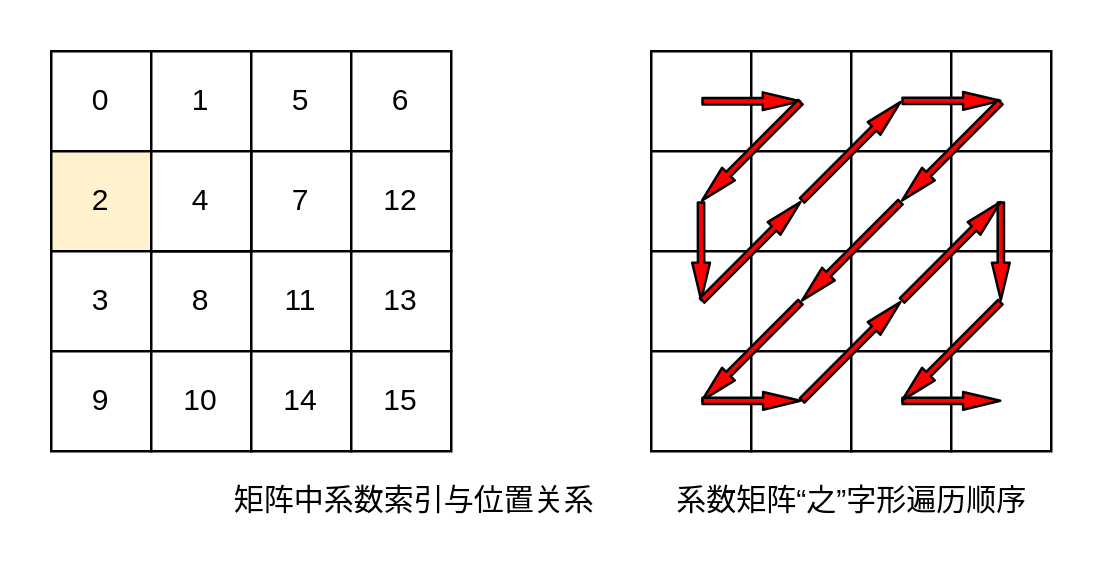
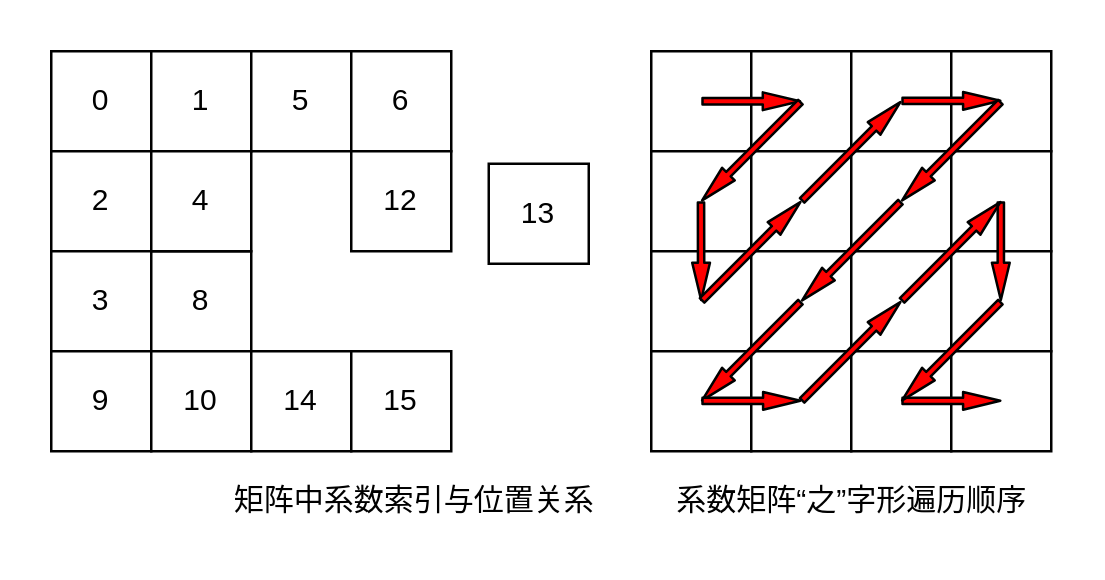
  <mxCell id="0" />
  <mxCell id="1" parent="0" />
  <mxCell id="2" value="0" style="rounded=0;whiteSpace=wrap;html=1;" vertex="1" parent="1"><mxGeometry x="20" y="20" width="40" height="40" as="geometry" /></mxCell>
  <mxCell id="3" value="1" style="rounded=0;whiteSpace=wrap;html=1;" vertex="1" parent="1"><mxGeometry x="60" y="20" width="40" height="40" as="geometry" /></mxCell>
  <mxCell id="4" value="5" style="rounded=0;whiteSpace=wrap;html=1;" vertex="1" parent="1"><mxGeometry x="100" y="20" width="40" height="40" as="geometry" /></mxCell>
  <mxCell id="5" value="6" style="rounded=0;whiteSpace=wrap;html=1;" vertex="1" parent="1"><mxGeometry x="140" y="20" width="40" height="40" as="geometry" /></mxCell>
- <mxCell id="6" value="2" style="rounded=0;whiteSpace=wrap;html=1;fillColor=#fff2cc;" vertex="1" parent="1"><mxGeometry x="20" y="60" width="40" height="40" as="geometry" /></mxCell>
- <mxCell id="7" value="7" style="rounded=0;whiteSpace=wrap;html=1;" vertex="1" parent="1"><mxGeometry x="100" y="60" width="40" height="40" as="geometry" /></mxCell>
+ <mxCell id="6" value="2" style="rounded=0;whiteSpace=wrap;html=1;" vertex="1" parent="1"><mxGeometry x="20" y="60" width="40" height="40" as="geometry" /></mxCell>
  <mxCell id="8" value="12" style="rounded=0;whiteSpace=wrap;html=1;" vertex="1" parent="1"><mxGeometry x="140" y="60" width="40" height="40" as="geometry" /></mxCell>
  <mxCell id="9" value="3" style="rounded=0;whiteSpace=wrap;html=1;" vertex="1" parent="1"><mxGeometry x="20" y="100" width="40" height="40" as="geometry" /></mxCell>
  <mxCell id="10" value="8" style="rounded=0;whiteSpace=wrap;html=1;" vertex="1" parent="1"><mxGeometry x="60" y="100" width="40" height="40" as="geometry" /></mxCell>
- <mxCell id="11" value="11" style="rounded=0;whiteSpace=wrap;html=1;" vertex="1" parent="1"><mxGeometry x="100" y="100" width="40" height="40" as="geometry" /></mxCell>
- <mxCell id="12" value="13" style="rounded=0;whiteSpace=wrap;html=1;" vertex="1" parent="1"><mxGeometry x="140" y="100" width="40" height="40" as="geometry" /></mxCell>
+ <mxCell id="12" value="13" style="rounded=0;whiteSpace=wrap;html=1;" vertex="1" parent="1"><mxGeometry x="195" y="65" width="40" height="40" as="geometry" /></mxCell>
  <mxCell id="13" value="9" style="rounded=0;whiteSpace=wrap;html=1;" vertex="1" parent="1"><mxGeometry x="20" y="140" width="40" height="40" as="geometry" /></mxCell>
  <mxCell id="14" value="10" style="rounded=0;whiteSpace=wrap;html=1;" vertex="1" parent="1"><mxGeometry x="60" y="140" width="40" height="40" as="geometry" /></mxCell>
  <mxCell id="15" value="14" style="rounded=0;whiteSpace=wrap;html=1;" vertex="1" parent="1"><mxGeometry x="100" y="140" width="40" height="40" as="geometry" /></mxCell>
  <mxCell id="16" value="15" style="rounded=0;whiteSpace=wrap;html=1;" vertex="1" parent="1"><mxGeometry x="140" y="140" width="40" height="40" as="geometry" /></mxCell>
  <mxCell id="17" value="" style="group" vertex="1" connectable="0" parent="1"><mxGeometry x="260" y="20" width="160" height="160" as="geometry" /></mxCell>
  <mxCell id="18" value="" style="rounded=0;whiteSpace=wrap;html=1;" vertex="1" parent="17"><mxGeometry width="40" height="40" as="geometry" /></mxCell>
  <mxCell id="19" value="" style="rounded=0;whiteSpace=wrap;html=1;" vertex="1" parent="17"><mxGeometry x="40" width="40" height="40" as="geometry" /></mxCell>
  <mxCell id="20" value="" style="rounded=0;whiteSpace=wrap;html=1;" vertex="1" parent="17"><mxGeometry x="80" width="40" height="40" as="geometry" /></mxCell>
  <mxCell id="21" value="" style="rounded=0;whiteSpace=wrap;html=1;" vertex="1" parent="17"><mxGeometry x="120" width="40" height="40" as="geometry" /></mxCell>
  <mxCell id="22" value="" style="rounded=0;whiteSpace=wrap;html=1;" vertex="1" parent="17"><mxGeometry y="40" width="40" height="40" as="geometry" /></mxCell>
  <mxCell id="23" value="" style="rounded=0;whiteSpace=wrap;html=1;" vertex="1" parent="17"><mxGeometry x="40" y="40" width="40" height="40" as="geometry" /></mxCell>
  <mxCell id="24" value="" style="rounded=0;whiteSpace=wrap;html=1;" vertex="1" parent="17"><mxGeometry x="80" y="40" width="40" height="40" as="geometry" /></mxCell>
  <mxCell id="25" value="" style="rounded=0;whiteSpace=wrap;html=1;" vertex="1" parent="17"><mxGeometry x="120" y="40" width="40" height="40" as="geometry" /></mxCell>
  <mxCell id="26" value="" style="rounded=0;whiteSpace=wrap;html=1;" vertex="1" parent="17"><mxGeometry y="80" width="40" height="40" as="geometry" /></mxCell>
  <mxCell id="27" value="" style="rounded=0;whiteSpace=wrap;html=1;" vertex="1" parent="17"><mxGeometry x="40" y="80" width="40" height="40" as="geometry" /></mxCell>
  <mxCell id="28" value="" style="rounded=0;whiteSpace=wrap;html=1;" vertex="1" parent="17"><mxGeometry x="80" y="80" width="40" height="40" as="geometry" /></mxCell>
  <mxCell id="29" value="" style="rounded=0;whiteSpace=wrap;html=1;" vertex="1" parent="17"><mxGeometry x="120" y="80" width="40" height="40" as="geometry" /></mxCell>
  <mxCell id="30" value="" style="rounded=0;whiteSpace=wrap;html=1;" vertex="1" parent="17"><mxGeometry y="120" width="40" height="40" as="geometry" /></mxCell>
  <mxCell id="31" value="" style="rounded=0;whiteSpace=wrap;html=1;" vertex="1" parent="17"><mxGeometry x="40" y="120" width="40" height="40" as="geometry" /></mxCell>
  <mxCell id="32" value="" style="rounded=0;whiteSpace=wrap;html=1;" vertex="1" parent="17"><mxGeometry x="80" y="120" width="40" height="40" as="geometry" /></mxCell>
  <mxCell id="33" value="" style="rounded=0;whiteSpace=wrap;html=1;" vertex="1" parent="17"><mxGeometry x="120" y="120" width="40" height="40" as="geometry" /></mxCell>
  <mxCell id="34" value="" style="shape=flexArrow;endArrow=classic;html=1;width=2.524;endSize=4.627;endWidth=3.588;fillColor=#FF0000;" edge="1" parent="17"><mxGeometry width="50" height="50" relative="1" as="geometry"><mxPoint x="20" y="20" as="sourcePoint" /><mxPoint x="60" y="20" as="targetPoint" /></mxGeometry></mxCell>
  <mxCell id="35" value="" style="shape=flexArrow;endArrow=classic;html=1;width=2.524;endSize=4.627;endWidth=3.588;fillColor=#FF0000;entryX=0.499;entryY=0.5;entryDx=0;entryDy=0;entryPerimeter=0;" edge="1" parent="17" target="26"><mxGeometry width="50" height="50" relative="1" as="geometry"><mxPoint x="19.9" y="60" as="sourcePoint" /><mxPoint x="-20" y="50" as="targetPoint" /></mxGeometry></mxCell>
  <mxCell id="36" value="" style="shape=flexArrow;endArrow=classic;html=1;width=2.524;endSize=4.627;endWidth=3.588;fillColor=#FF0000;" edge="1" parent="17"><mxGeometry width="50" height="50" relative="1" as="geometry"><mxPoint x="60" y="20" as="sourcePoint" /><mxPoint x="20" y="60" as="targetPoint" /></mxGeometry></mxCell>
  <mxCell id="37" value="" style="shape=flexArrow;endArrow=classic;html=1;width=2.524;endSize=4.627;endWidth=3.588;fillColor=#FF0000;entryX=0.5;entryY=0.5;entryDx=0;entryDy=0;entryPerimeter=0;" edge="1" parent="17" target="23"><mxGeometry width="50" height="50" relative="1" as="geometry"><mxPoint x="20" y="100" as="sourcePoint" /><mxPoint x="30" y="110" as="targetPoint" /></mxGeometry></mxCell>
  <mxCell id="38" value="" style="shape=flexArrow;endArrow=classic;html=1;width=2.524;endSize=4.627;endWidth=3.588;fillColor=#FF0000;entryX=0.5;entryY=0.5;entryDx=0;entryDy=0;entryPerimeter=0;" edge="1" parent="17"><mxGeometry width="50" height="50" relative="1" as="geometry"><mxPoint x="139.83" y="60" as="sourcePoint" /><mxPoint x="139.83" y="100" as="targetPoint" /></mxGeometry></mxCell>
  <mxCell id="39" value="" style="shape=flexArrow;endArrow=classic;html=1;width=2.524;endSize=4.627;endWidth=3.588;fillColor=#FF0000;entryX=0.5;entryY=0.5;entryDx=0;entryDy=0;entryPerimeter=0;" edge="1" parent="17"><mxGeometry width="50" height="50" relative="1" as="geometry"><mxPoint x="100.0" y="60" as="sourcePoint" /><mxPoint x="60" y="100" as="targetPoint" /></mxGeometry></mxCell>
  <mxCell id="40" value="" style="shape=flexArrow;endArrow=classic;html=1;width=2.524;endSize=4.627;endWidth=3.588;fillColor=#FF0000;entryX=0.5;entryY=0.5;entryDx=0;entryDy=0;entryPerimeter=0;" edge="1" parent="17"><mxGeometry width="50" height="50" relative="1" as="geometry"><mxPoint x="60" y="100" as="sourcePoint" /><mxPoint x="20" y="140" as="targetPoint" /></mxGeometry></mxCell>
  <mxCell id="41" value="" style="shape=flexArrow;endArrow=classic;html=1;width=2.524;endSize=4.627;endWidth=3.588;fillColor=#FF0000;entryX=0.503;entryY=0.5;entryDx=0;entryDy=0;entryPerimeter=0;" edge="1" parent="17"><mxGeometry width="50" height="50" relative="1" as="geometry"><mxPoint x="20" y="139.83" as="sourcePoint" /><mxPoint x="60.12" y="139.83" as="targetPoint" /></mxGeometry></mxCell>
  <mxCell id="42" value="" style="shape=flexArrow;endArrow=classic;html=1;width=2.524;endSize=4.627;endWidth=3.588;fillColor=#FF0000;entryX=0.5;entryY=0.5;entryDx=0;entryDy=0;entryPerimeter=0;" edge="1" parent="17"><mxGeometry width="50" height="50" relative="1" as="geometry"><mxPoint x="60" y="140" as="sourcePoint" /><mxPoint x="100.0" y="100" as="targetPoint" /></mxGeometry></mxCell>
  <mxCell id="43" value="" style="shape=flexArrow;endArrow=classic;html=1;width=2.524;endSize=4.627;endWidth=3.588;fillColor=#FF0000;entryX=0.5;entryY=0.5;entryDx=0;entryDy=0;entryPerimeter=0;" edge="1" parent="17"><mxGeometry width="50" height="50" relative="1" as="geometry"><mxPoint x="60" y="60" as="sourcePoint" /><mxPoint x="100" y="20" as="targetPoint" /></mxGeometry></mxCell>
  <mxCell id="44" value="" style="shape=flexArrow;endArrow=classic;html=1;width=2.524;endSize=4.627;endWidth=3.588;fillColor=#FF0000;entryX=0.503;entryY=0.5;entryDx=0;entryDy=0;entryPerimeter=0;" edge="1" parent="17"><mxGeometry width="50" height="50" relative="1" as="geometry"><mxPoint x="100" y="19.83" as="sourcePoint" /><mxPoint x="140.12" y="19.83" as="targetPoint" /></mxGeometry></mxCell>
  <mxCell id="45" value="" style="shape=flexArrow;endArrow=classic;html=1;width=2.524;endSize=4.627;endWidth=3.588;fillColor=#FF0000;" edge="1" parent="17"><mxGeometry width="50" height="50" relative="1" as="geometry"><mxPoint x="140" y="20" as="sourcePoint" /><mxPoint x="100" y="60" as="targetPoint" /></mxGeometry></mxCell>
  <mxCell id="46" value="" style="shape=flexArrow;endArrow=classic;html=1;width=2.524;endSize=4.627;endWidth=3.588;fillColor=#FF0000;entryX=0.5;entryY=0.5;entryDx=0;entryDy=0;entryPerimeter=0;" edge="1" parent="17"><mxGeometry width="50" height="50" relative="1" as="geometry"><mxPoint x="100" y="100" as="sourcePoint" /><mxPoint x="140" y="60" as="targetPoint" /></mxGeometry></mxCell>
  <mxCell id="47" value="" style="shape=flexArrow;endArrow=classic;html=1;width=2.524;endSize=4.627;endWidth=3.588;fillColor=#FF0000;entryX=0.503;entryY=0.5;entryDx=0;entryDy=0;entryPerimeter=0;" edge="1" parent="17"><mxGeometry width="50" height="50" relative="1" as="geometry"><mxPoint x="100" y="139.83" as="sourcePoint" /><mxPoint x="140.12" y="139.83" as="targetPoint" /></mxGeometry></mxCell>
  <mxCell id="48" value="" style="shape=flexArrow;endArrow=classic;html=1;width=2.524;endSize=4.627;endWidth=3.588;fillColor=#FF0000;" edge="1" parent="17"><mxGeometry width="50" height="50" relative="1" as="geometry"><mxPoint x="140" y="100" as="sourcePoint" /><mxPoint x="100" y="140" as="targetPoint" /></mxGeometry></mxCell>
  <mxCell id="49" value="4" style="rounded=0;whiteSpace=wrap;html=1;" vertex="1" parent="1"><mxGeometry x="60" y="60" width="40" height="40" as="geometry" /></mxCell>
  <mxCell id="50" value="矩阵中系数索引与位置关系" style="text;html=1;align=center;verticalAlign=middle;resizable=0;points=[];autosize=1;" vertex="1" parent="1"><mxGeometry x="85" y="190" width="160" height="20" as="geometry" /></mxCell>
  <mxCell id="51" value="系数矩阵“之”字形遍历顺序" style="text;html=1;align=center;verticalAlign=middle;resizable=0;points=[];autosize=1;" vertex="1" parent="1"><mxGeometry x="260" y="190" width="160" height="20" as="geometry" /></mxCell>
